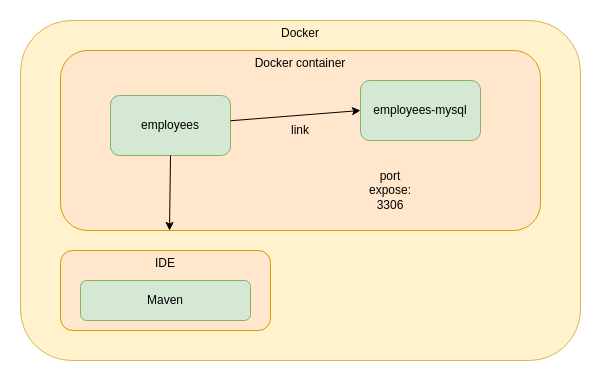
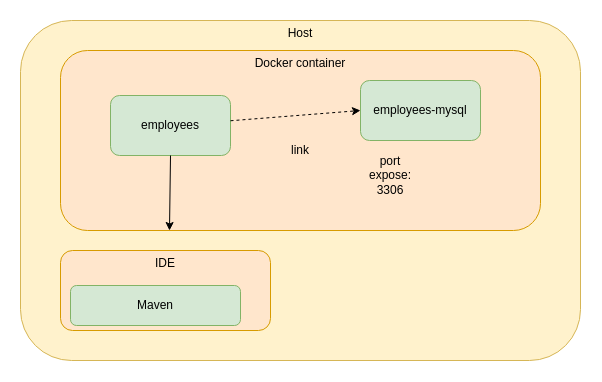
  <mxCell id="0" />
  <mxCell id="1" parent="0" />
- <mxCell id="2" value="&lt;div&gt;Docker&lt;/div&gt;" style="rounded=1;whiteSpace=wrap;html=1;labelPosition=center;verticalLabelPosition=top;align=center;verticalAlign=bottom;spacing=-20;fillColor=#fff2cc;strokeColor=#d6b656;" vertex="1" parent="1"><mxGeometry x="20" y="20" width="560" height="340" as="geometry" /></mxCell>
+ <mxCell id="2" value="&lt;div&gt;Host&lt;/div&gt;" style="rounded=1;whiteSpace=wrap;html=1;labelPosition=center;verticalLabelPosition=top;align=center;verticalAlign=bottom;spacing=-20;fillColor=#fff2cc;strokeColor=#d6b656;" vertex="1" parent="1"><mxGeometry x="20" y="20" width="560" height="340" as="geometry" /></mxCell>
  <mxCell id="3" value="Docker container" style="rounded=1;whiteSpace=wrap;html=1;labelPosition=center;verticalLabelPosition=top;align=center;verticalAlign=bottom;spacing=-20;fillColor=#ffe6cc;strokeColor=#d79b00;" vertex="1" parent="1"><mxGeometry x="60" y="50" width="480" height="180" as="geometry" /></mxCell>
  <mxCell id="4" value="employees" style="rounded=1;whiteSpace=wrap;html=1;fillColor=#d5e8d4;strokeColor=#82b366;" vertex="1" parent="1"><mxGeometry x="110" y="95" width="120" height="60" as="geometry" /></mxCell>
  <mxCell id="5" value="employees-mysql" style="rounded=1;whiteSpace=wrap;html=1;fillColor=#d5e8d4;strokeColor=#82b366;" vertex="1" parent="1"><mxGeometry x="360" y="80" width="120" height="60" as="geometry" /></mxCell>
- <mxCell id="6" value="" style="endArrow=classic;html=1;entryX=0;entryY=0.5;entryDx=0;entryDy=0;" edge="1" parent="1" source="4" target="5"><mxGeometry width="50" height="50" relative="1" as="geometry"><mxPoint x="60" y="300" as="sourcePoint" /><mxPoint x="110" y="250" as="targetPoint" /></mxGeometry></mxCell>
- <mxCell id="7" value="link" style="text;html=1;strokeColor=none;fillColor=none;align=center;verticalAlign=middle;whiteSpace=wrap;rounded=0;" vertex="1" parent="1"><mxGeometry x="280" y="120" width="40" height="20" as="geometry" /></mxCell>
+ <mxCell id="6" value="" style="endArrow=classic;html=1;entryX=0;entryY=0.5;entryDx=0;entryDy=0;dashed=1;" edge="1" parent="1" source="4" target="5"><mxGeometry width="50" height="50" relative="1" as="geometry"><mxPoint x="60" y="300" as="sourcePoint" /><mxPoint x="110" y="250" as="targetPoint" /></mxGeometry></mxCell>
+ <mxCell id="7" value="link" style="text;html=1;strokeColor=none;fillColor=none;align=center;verticalAlign=middle;whiteSpace=wrap;rounded=0;" vertex="1" parent="1"><mxGeometry x="280" y="140" width="40" height="20" as="geometry" /></mxCell>
  <mxCell id="8" value="IDE" style="rounded=1;whiteSpace=wrap;html=1;labelPosition=center;verticalLabelPosition=top;align=center;verticalAlign=bottom;spacing=-20;fillColor=#ffe6cc;strokeColor=#d79b00;" vertex="1" parent="1"><mxGeometry x="60" y="250" width="210" height="80" as="geometry" /></mxCell>
  <mxCell id="9" value="" style="endArrow=classic;html=1;exitX=0.5;exitY=1;exitDx=0;exitDy=0;" edge="1" parent="1" source="4"><mxGeometry width="50" height="50" relative="1" as="geometry"><mxPoint x="430" y="150" as="sourcePoint" /><mxPoint x="169" y="230" as="targetPoint" /></mxGeometry></mxCell>
- <mxCell id="10" value="port expose: 3306" style="text;html=1;strokeColor=none;fillColor=none;align=center;verticalAlign=middle;whiteSpace=wrap;rounded=0;" vertex="1" parent="1"><mxGeometry x="370" y="180" width="40" height="20" as="geometry" /></mxCell>
- <mxCell id="11" value="Maven" style="rounded=1;whiteSpace=wrap;html=1;fillColor=#d5e8d4;strokeColor=#82b366;" vertex="1" parent="1"><mxGeometry x="80" y="280" width="170" height="40" as="geometry" /></mxCell>
+ <mxCell id="10" value="port expose: 3306" style="text;html=1;strokeColor=none;fillColor=none;align=center;verticalAlign=middle;whiteSpace=wrap;rounded=0;" vertex="1" parent="1"><mxGeometry x="370" y="165" width="40" height="20" as="geometry" /></mxCell>
+ <mxCell id="11" value="Maven" style="rounded=1;whiteSpace=wrap;html=1;fillColor=#d5e8d4;strokeColor=#82b366;" vertex="1" parent="1"><mxGeometry x="70" y="285" width="170" height="40" as="geometry" /></mxCell>
